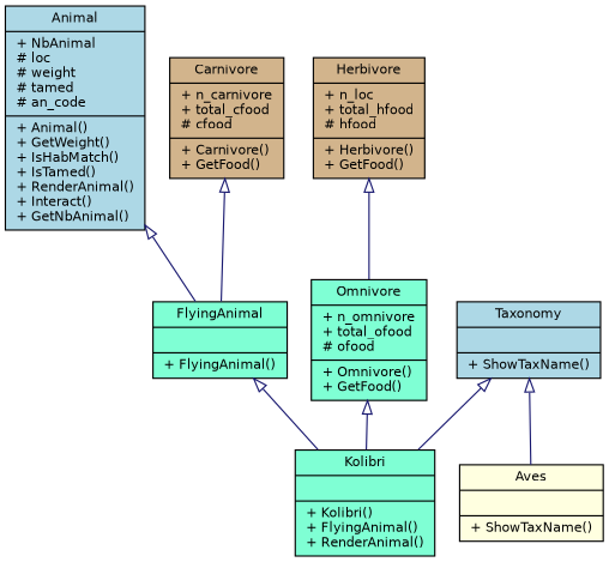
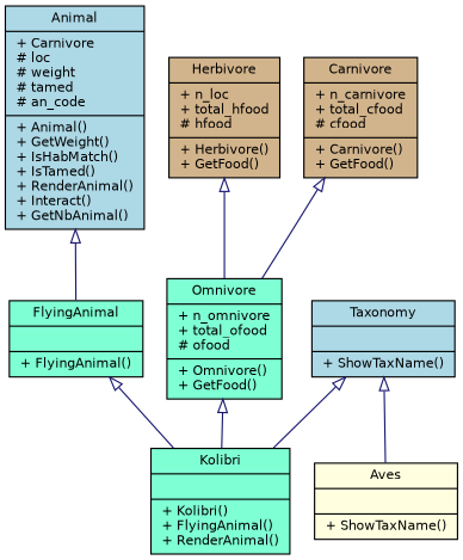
  digraph {
    node [color=black fillcolor=aquamarine fontname=Helvetica fontsize=10 shape=record style=filled]
    edge [arrowtail=onormal color=midnightblue dir=back fontname=Helvetica fontsize=10 labelfontname=Helvetica labelfontsize=10 style=solid]
    n1 [fontcolor=black height=0.2 label="{Kolibri\n||+ Kolibri()\l+ FlyingAnimal()\l+ RenderAnimal()\l}" width=0.4]
    n2 [height=0.2 label="{FlyingAnimal\n||+ FlyingAnimal()\l}" width=0.4]
-   n3 [fillcolor=lightblue height=0.2 label="{Animal\n|+ NbAnimal\l# loc\l# weight\l# tamed\l# an_code\l|+ Animal()\l+ GetWeight()\l+ IsHabMatch()\l+ IsTamed()\l+ RenderAnimal()\l+ Interact()\l+ GetNbAnimal()\l}" width=0.4]
+   n3 [fillcolor=lightblue height=0.2 label="{Animal\n|+ Carnivore\l# loc\l# weight\l# tamed\l# an_code\l|+ Animal()\l+ GetWeight()\l+ IsHabMatch()\l+ IsTamed()\l+ RenderAnimal()\l+ Interact()\l+ GetNbAnimal()\l}" width=0.4]
    n4 [height=0.2 label="{Omnivore\n|+ n_omnivore\l+ total_ofood\l# ofood\l|+ Omnivore()\l+ GetFood()\l}" width=0.4]
    n5 [fillcolor=tan height=0.2 label="{Herbivore\n|+ n_loc\l+ total_hfood\l# hfood\l|+ Herbivore()\l+ GetFood()\l}" width=0.4]
    n6 [fillcolor=tan height=0.2 label="{Carnivore\n|+ n_carnivore\l+ total_cfood\l# cfood\l|+ Carnivore()\l+ GetFood()\l}" width=0.4]
    n7 [fillcolor=lightyellow height=0.2 label="{Aves\n||+ ShowTaxName()\l}" width=0.4]
    n8 [fillcolor=lightblue height=0.2 label="{Taxonomy\n||+ ShowTaxName()\l}" width=0.4]
    n2 -> n1
    n3 -> n2
    n4 -> n1
    n5 -> n4
-   n6 -> n2
+   n6 -> n4
    n8 -> n1
    n8 -> n7
  }
